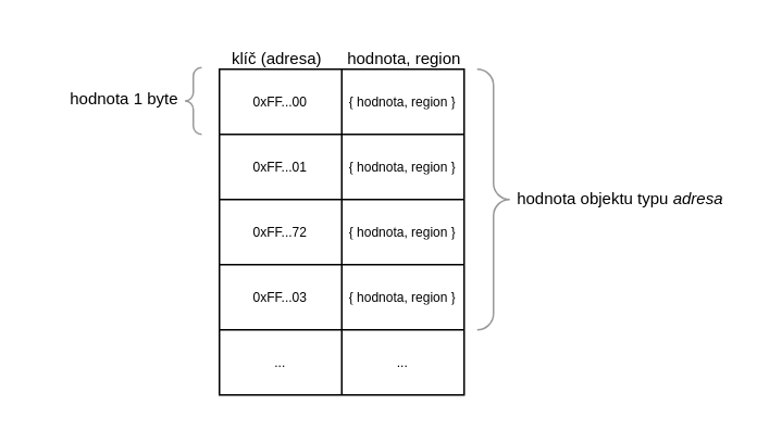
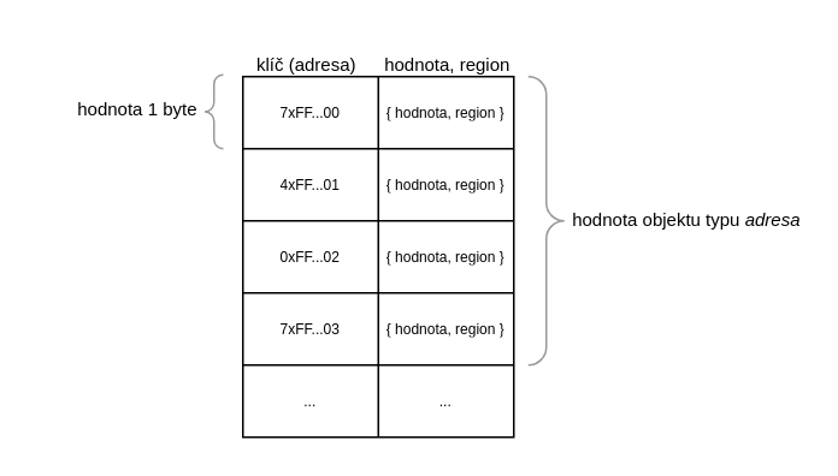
  <mxCell id="0" />
  <mxCell id="1" parent="0" />
  <mxCell id="2" value="" style="shape=table;startSize=0;container=1;collapsible=0;childLayout=tableLayout;" vertex="1" parent="1"><mxGeometry x="134" y="42" width="150" height="200" as="geometry" /></mxCell>
  <mxCell id="3" value="" style="shape=tableRow;horizontal=0;startSize=0;swimlaneHead=0;swimlaneBody=0;strokeColor=inherit;top=0;left=0;bottom=0;right=0;collapsible=0;dropTarget=0;fillColor=none;points=[[0,0.5],[1,0.5]];portConstraint=eastwest;" vertex="1" parent="2"><mxGeometry width="150" height="40" as="geometry" /></mxCell>
- <mxCell id="4" value="0xFF...00" style="shape=partialRectangle;html=1;whiteSpace=wrap;connectable=0;strokeColor=inherit;overflow=hidden;fillColor=none;top=0;left=0;bottom=0;right=0;pointerEvents=1;fontSize=8;" vertex="1" parent="3"><mxGeometry width="75" height="40" as="geometry"><mxRectangle width="75" height="40" as="alternateBounds" /></mxGeometry></mxCell>
+ <mxCell id="4" value="7xFF...00" style="shape=partialRectangle;html=1;whiteSpace=wrap;connectable=0;strokeColor=inherit;overflow=hidden;fillColor=none;top=0;left=0;bottom=0;right=0;pointerEvents=1;fontSize=8;" vertex="1" parent="3"><mxGeometry width="75" height="40" as="geometry"><mxRectangle width="75" height="40" as="alternateBounds" /></mxGeometry></mxCell>
  <mxCell id="5" value="{ hodnota, region }" style="shape=partialRectangle;html=1;whiteSpace=wrap;connectable=0;strokeColor=inherit;overflow=hidden;fillColor=none;top=0;left=0;bottom=0;right=0;pointerEvents=1;fontSize=8;" vertex="1" parent="3"><mxGeometry x="75" width="75" height="40" as="geometry"><mxRectangle width="75" height="40" as="alternateBounds" /></mxGeometry></mxCell>
  <mxCell id="6" value="" style="shape=tableRow;horizontal=0;startSize=0;swimlaneHead=0;swimlaneBody=0;strokeColor=inherit;top=0;left=0;bottom=0;right=0;collapsible=0;dropTarget=0;fillColor=none;points=[[0,0.5],[1,0.5]];portConstraint=eastwest;" vertex="1" parent="2"><mxGeometry y="40" width="150" height="40" as="geometry" /></mxCell>
- <mxCell id="7" value="0xFF...01" style="shape=partialRectangle;html=1;whiteSpace=wrap;connectable=0;strokeColor=inherit;overflow=hidden;fillColor=none;top=0;left=0;bottom=0;right=0;pointerEvents=1;fontSize=8;" vertex="1" parent="6"><mxGeometry width="75" height="40" as="geometry"><mxRectangle width="75" height="40" as="alternateBounds" /></mxGeometry></mxCell>
+ <mxCell id="7" value="4xFF...01" style="shape=partialRectangle;html=1;whiteSpace=wrap;connectable=0;strokeColor=inherit;overflow=hidden;fillColor=none;top=0;left=0;bottom=0;right=0;pointerEvents=1;fontSize=8;" vertex="1" parent="6"><mxGeometry width="75" height="40" as="geometry"><mxRectangle width="75" height="40" as="alternateBounds" /></mxGeometry></mxCell>
  <mxCell id="8" value="{ hodnota, region }" style="shape=partialRectangle;html=1;whiteSpace=wrap;connectable=0;strokeColor=inherit;overflow=hidden;fillColor=none;top=0;left=0;bottom=0;right=0;pointerEvents=1;fontSize=8;" vertex="1" parent="6"><mxGeometry x="75" width="75" height="40" as="geometry"><mxRectangle width="75" height="40" as="alternateBounds" /></mxGeometry></mxCell>
  <mxCell id="9" value="" style="shape=tableRow;horizontal=0;startSize=0;swimlaneHead=0;swimlaneBody=0;strokeColor=inherit;top=0;left=0;bottom=0;right=0;collapsible=0;dropTarget=0;fillColor=none;points=[[0,0.5],[1,0.5]];portConstraint=eastwest;" vertex="1" parent="2"><mxGeometry y="80" width="150" height="40" as="geometry" /></mxCell>
- <mxCell id="10" value="0xFF...72" style="shape=partialRectangle;html=1;whiteSpace=wrap;connectable=0;strokeColor=inherit;overflow=hidden;fillColor=none;top=0;left=0;bottom=0;right=0;pointerEvents=1;fontSize=8;" vertex="1" parent="9"><mxGeometry width="75" height="40" as="geometry"><mxRectangle width="75" height="40" as="alternateBounds" /></mxGeometry></mxCell>
+ <mxCell id="10" value="0xFF...02" style="shape=partialRectangle;html=1;whiteSpace=wrap;connectable=0;strokeColor=inherit;overflow=hidden;fillColor=none;top=0;left=0;bottom=0;right=0;pointerEvents=1;fontSize=8;" vertex="1" parent="9"><mxGeometry width="75" height="40" as="geometry"><mxRectangle width="75" height="40" as="alternateBounds" /></mxGeometry></mxCell>
  <mxCell id="11" value="{ hodnota, region }" style="shape=partialRectangle;html=1;whiteSpace=wrap;connectable=0;strokeColor=inherit;overflow=hidden;fillColor=none;top=0;left=0;bottom=0;right=0;pointerEvents=1;fontSize=8;" vertex="1" parent="9"><mxGeometry x="75" width="75" height="40" as="geometry"><mxRectangle width="75" height="40" as="alternateBounds" /></mxGeometry></mxCell>
  <mxCell id="12" value="" style="shape=tableRow;horizontal=0;startSize=0;swimlaneHead=0;swimlaneBody=0;strokeColor=inherit;top=0;left=0;bottom=0;right=0;collapsible=0;dropTarget=0;fillColor=none;points=[[0,0.5],[1,0.5]];portConstraint=eastwest;" vertex="1" parent="2"><mxGeometry y="120" width="150" height="40" as="geometry" /></mxCell>
- <mxCell id="13" value="0xFF...03" style="shape=partialRectangle;html=1;whiteSpace=wrap;connectable=0;strokeColor=inherit;overflow=hidden;fillColor=none;top=0;left=0;bottom=0;right=0;pointerEvents=1;fontSize=8;" vertex="1" parent="12"><mxGeometry width="75" height="40" as="geometry"><mxRectangle width="75" height="40" as="alternateBounds" /></mxGeometry></mxCell>
+ <mxCell id="13" value="7xFF...03" style="shape=partialRectangle;html=1;whiteSpace=wrap;connectable=0;strokeColor=inherit;overflow=hidden;fillColor=none;top=0;left=0;bottom=0;right=0;pointerEvents=1;fontSize=8;" vertex="1" parent="12"><mxGeometry width="75" height="40" as="geometry"><mxRectangle width="75" height="40" as="alternateBounds" /></mxGeometry></mxCell>
  <mxCell id="14" value="{ hodnota, region }" style="shape=partialRectangle;html=1;whiteSpace=wrap;connectable=0;strokeColor=inherit;overflow=hidden;fillColor=none;top=0;left=0;bottom=0;right=0;pointerEvents=1;fontSize=8;" vertex="1" parent="12"><mxGeometry x="75" width="75" height="40" as="geometry"><mxRectangle width="75" height="40" as="alternateBounds" /></mxGeometry></mxCell>
  <mxCell id="15" value="" style="shape=tableRow;horizontal=0;startSize=0;swimlaneHead=0;swimlaneBody=0;strokeColor=inherit;top=0;left=0;bottom=0;right=0;collapsible=0;dropTarget=0;fillColor=none;points=[[0,0.5],[1,0.5]];portConstraint=eastwest;" vertex="1" parent="2"><mxGeometry y="160" width="150" height="40" as="geometry" /></mxCell>
  <mxCell id="16" value="..." style="shape=partialRectangle;html=1;whiteSpace=wrap;connectable=0;strokeColor=inherit;overflow=hidden;fillColor=none;top=0;left=0;bottom=0;right=0;pointerEvents=1;fontSize=8;" vertex="1" parent="15"><mxGeometry width="75" height="40" as="geometry"><mxRectangle width="75" height="40" as="alternateBounds" /></mxGeometry></mxCell>
  <mxCell id="17" value="..." style="shape=partialRectangle;html=1;whiteSpace=wrap;connectable=0;strokeColor=inherit;overflow=hidden;fillColor=none;top=0;left=0;bottom=0;right=0;pointerEvents=1;fontSize=8;" vertex="1" parent="15"><mxGeometry x="75" width="75" height="40" as="geometry"><mxRectangle width="75" height="40" as="alternateBounds" /></mxGeometry></mxCell>
  <mxCell id="18" value="&lt;font style=&quot;font-size: 10px;&quot;&gt;klíč (adresa)&lt;/font&gt;" style="text;html=1;align=center;verticalAlign=middle;resizable=0;points=[];autosize=1;strokeColor=none;fillColor=none;" vertex="1" parent="1"><mxGeometry x="129" y="20" width="80" height="30" as="geometry" /></mxCell>
  <mxCell id="19" value="&lt;font style=&quot;font-size: 10px;&quot;&gt;hodnota, region&lt;/font&gt;" style="text;html=1;align=center;verticalAlign=middle;resizable=0;points=[];autosize=1;strokeColor=none;fillColor=none;" vertex="1" parent="1"><mxGeometry x="202" y="20" width="90" height="30" as="geometry" /></mxCell>
  <mxCell id="20" value="" style="labelPosition=right;align=left;strokeWidth=1;shape=mxgraph.mockup.markup.curlyBrace;html=1;shadow=0;dashed=0;strokeColor=#999999;direction=north;rotation=-180;" vertex="1" parent="1"><mxGeometry x="292" y="42" width="20" height="160" as="geometry" /></mxCell>
  <mxCell id="21" value="&lt;font style=&quot;font-size: 10px;&quot;&gt;&amp;nbsp;hodnota objektu typu &lt;i style=&quot;&quot;&gt;adresa&lt;/i&gt;&lt;/font&gt;" style="text;html=1;align=left;verticalAlign=middle;resizable=0;points=[];autosize=1;strokeColor=none;fillColor=none;" vertex="1" parent="1"><mxGeometry x="312" y="106" width="130" height="30" as="geometry" /></mxCell>
  <mxCell id="22" value="" style="verticalLabelPosition=bottom;shadow=0;dashed=0;align=center;html=1;verticalAlign=top;strokeWidth=1;shape=mxgraph.mockup.markup.curlyBrace;whiteSpace=wrap;strokeColor=#999999;rotation=-90;" vertex="1" parent="1"><mxGeometry x="97.5" y="51.5" width="41" height="20" as="geometry" /></mxCell>
  <mxCell id="23" value="&lt;font style=&quot;font-size: 10px;&quot;&gt;hodnota 1 byte&lt;/font&gt;" style="text;html=1;align=right;verticalAlign=middle;resizable=0;points=[];autosize=1;strokeColor=none;fillColor=none;" vertex="1" parent="1"><mxGeometry x="20" y="44.5" width="90" height="30" as="geometry" /></mxCell>
